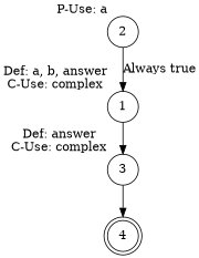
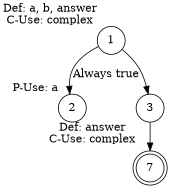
  digraph {
    rankdir=TB
    node [shape=circle]
    n1 [label=1 xlabel="Def: a, b, answer\nC-Use: complex"]
    n2 [label=2 xlabel="P-Use: a"]
    n3 [label=3 xlabel="Def: answer\nC-Use: complex"]
-   n4 [label=4 shape=doublecircle]
-   n2 -> n1 [label="Always true"]
+   n4 [label=7 shape=doublecircle]
+   n1 -> n2 [label="Always true"]
    n1 -> n3
    n3 -> n4
  }
